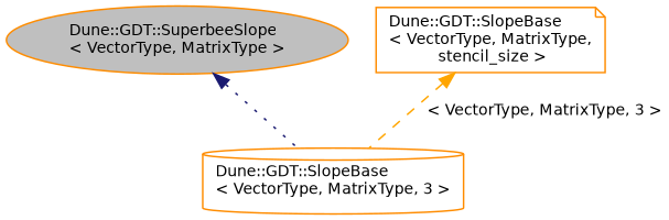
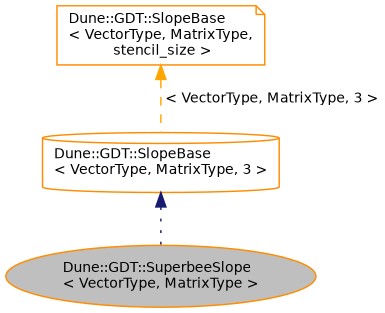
  digraph {
    node [color=darkorange fillcolor=white fontname=Helvetica fontsize=10 style=filled]
    edge [dir=back fontname=Helvetica fontsize=10 labelfontname=Helvetica labelfontsize=10]
    n1 [fillcolor=grey75 fontcolor=black height=0.2 label="Dune::GDT::SuperbeeSlope\l\< VectorType, MatrixType \>" shape=ellipse width=0.4]
    n2 [height=0.2 label="Dune::GDT::SlopeBase\l\< VectorType, MatrixType, 3 \>" shape=cylinder width=0.4]
    n3 [height=0.2 label="Dune::GDT::SlopeBase\l\< VectorType, MatrixType,\l stencil_size \>" shape=note width=0.4]
-   n1 -> n2 [color=midnightblue style=dotted]
+   n2 -> n1 [color=midnightblue style=dotted]
    n3 -> n2 [color=orange label=" \< VectorType, MatrixType, 3 \>" style=dashed]
  }
